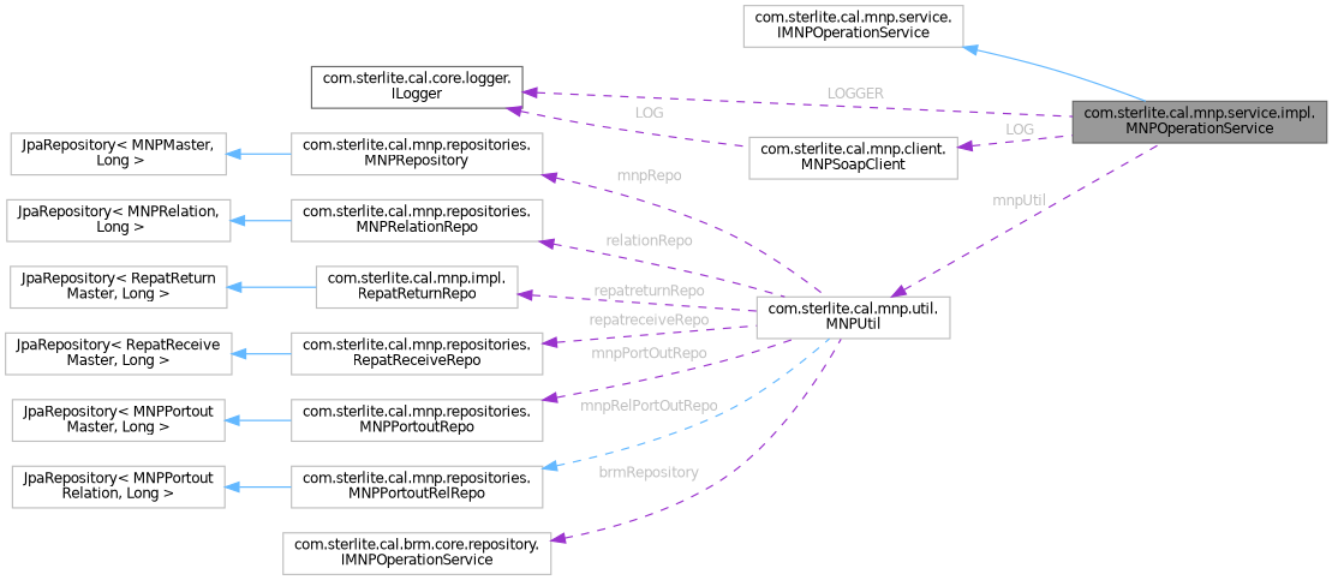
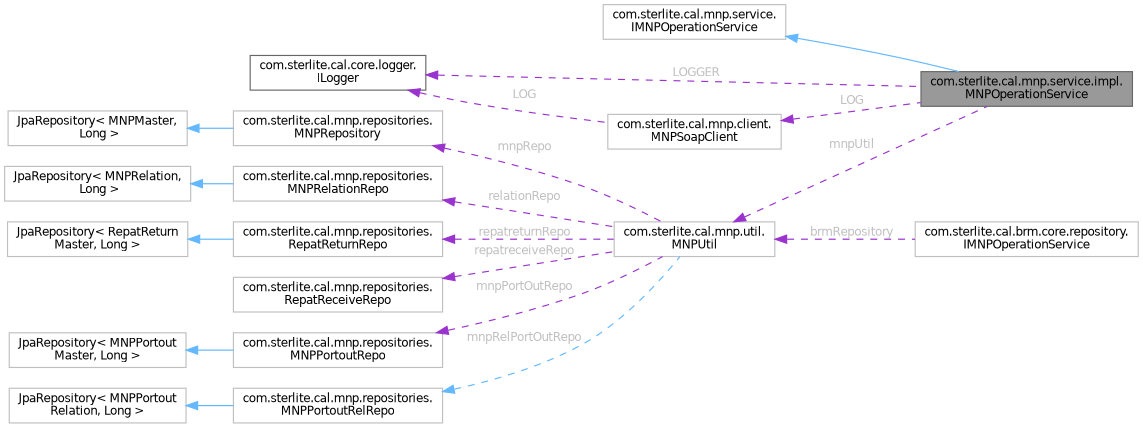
  digraph {
    rankdir=LR
    node [color=grey75 fillcolor=white fontname=Helvetica fontsize=10 shape=box style=filled]
    edge [color=darkorchid3 dir=back fontname=Helvetica fontsize=10 labelfontname=Helvetica labelfontsize=10 style=dashed fontcolor=grey]
    n1 [color=gray40 fillcolor=grey60 fontcolor=black height=0.2 label="com.sterlite.cal.mnp.service.impl.\lMNPOperationService" width=0.4]
    n2 [height=0.2 label="com.sterlite.cal.mnp.service.\lIMNPOperationService" width=0.4]
    n3 [color=gray40 height=0.2 label="com.sterlite.cal.core.logger.\lILogger" width=0.4]
    n4 [height=0.2 label="com.sterlite.cal.mnp.client.\lMNPSoapClient" width=0.4]
    n5 [height=0.2 label="com.sterlite.cal.mnp.util.\lMNPUtil" width=0.4]
    n6 [height=0.2 label="com.sterlite.cal.mnp.repositories.\lMNPRepository" width=0.4]
    n7 [height=0.2 label="JpaRepository\< MNPMaster,\l Long \>" width=0.4]
    n8 [height=0.2 label="com.sterlite.cal.mnp.repositories.\lMNPRelationRepo" width=0.4]
    n9 [height=0.2 label="JpaRepository\< MNPRelation,\l Long \>" width=0.4]
-   n10 [height=0.2 label="com.sterlite.cal.mnp.impl.\lRepatReturnRepo" width=0.4]
+   n10 [height=0.2 label="com.sterlite.cal.mnp.repositories.\lRepatReturnRepo" width=0.4]
    n11 [height=0.2 label="JpaRepository\< RepatReturn\lMaster, Long \>" width=0.4]
    n12 [height=0.2 label="com.sterlite.cal.mnp.repositories.\lRepatReceiveRepo" width=0.4]
-   n13 [height=0.2 label="JpaRepository\< RepatReceive\lMaster, Long \>" width=0.4]
    n14 [height=0.2 label="com.sterlite.cal.mnp.repositories.\lMNPPortoutRepo" width=0.4]
    n15 [height=0.2 label="JpaRepository\< MNPPortout\lMaster, Long \>" width=0.4]
    n16 [height=0.2 label="com.sterlite.cal.mnp.repositories.\lMNPPortoutRelRepo" width=0.4]
    n17 [height=0.2 label="JpaRepository\< MNPPortout\lRelation, Long \>" width=0.4]
    n18 [height=0.2 label="com.sterlite.cal.brm.core.repository.\lIMNPOperationService" width=0.4]
    n2 -> n1 [color=steelblue1 style=solid fontcolor=""]
    n3 -> n1 [label=" LOGGER"]
    n3 -> n4 [label=" LOG"]
    n4 -> n1 [label=" LOG"]
    n5 -> n1 [label=" mnpUtil"]
    n6 -> n5 [label=" mnpRepo"]
    n7 -> n6 [color=steelblue1 style=solid fontcolor=""]
    n8 -> n5 [label=" relationRepo"]
    n9 -> n8 [color=steelblue1 style=solid fontcolor=""]
    n10 -> n5 [label=" repatreturnRepo"]
    n11 -> n10 [color=steelblue1 style=solid fontcolor=""]
    n12 -> n5 [label=" repatreceiveRepo"]
-   n13 -> n12 [color=steelblue1 style=solid fontcolor=""]
    n14 -> n5 [label=" mnpPortOutRepo"]
    n15 -> n14 [color=steelblue1 style=solid fontcolor=""]
    n16 -> n5 [color=steelblue1 label=" mnpRelPortOutRepo"]
    n17 -> n16 [color=steelblue1 style=solid fontcolor=""]
-   n18 -> n5 [label=" brmRepository"]
+   n5 -> n18 [label=" brmRepository"]
  }
